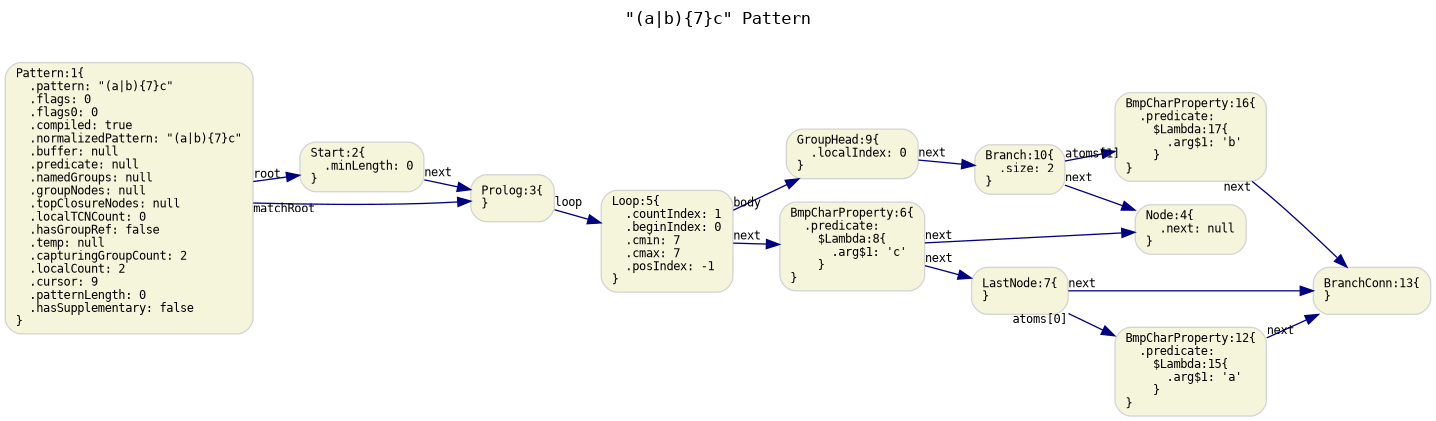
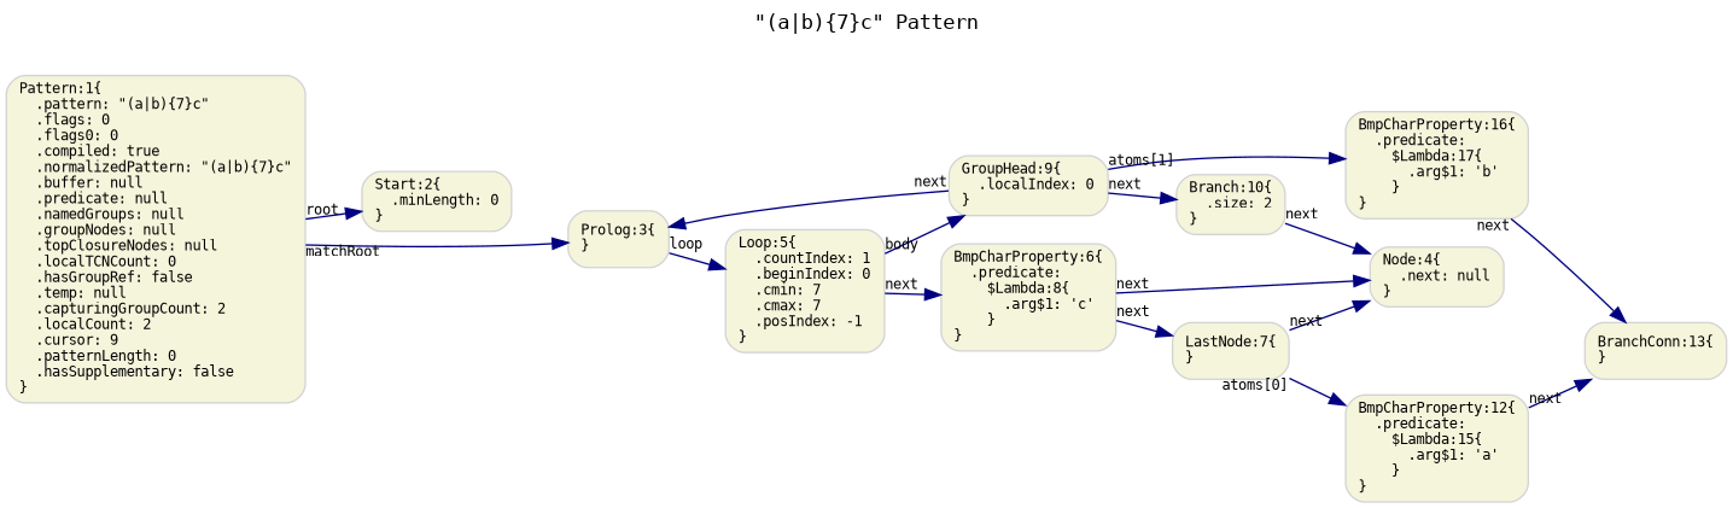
  digraph {
    fontname=Monospace
    fontsize=13
    label="\"(a|b)\{7\}c\" Pattern\l"
    labelloc=t
    rankdir=LR
    node [color=LightGray fillcolor=Beige fontname=Monospace fontsize=9 shape=box style="rounded,filled"]
    edge [color=Navy fontname=Monospace fontsize=9 taillabel=next]
    n1 [label="Pattern:1\{\l  .pattern: \"(a|b)\{7\}c\"\l  .flags: 0\l  .flags0: 0\l  .compiled: true\l  .normalizedPattern: \"(a|b)\{7\}c\"\l  .buffer: null\l  .predicate: null\l  .namedGroups: null\l  .groupNodes: null\l  .topClosureNodes: null\l  .localTCNCount: 0\l  .hasGroupRef: false\l  .temp: null\l  .capturingGroupCount: 2\l  .localCount: 2\l  .cursor: 9\l  .patternLength: 0\l  .hasSupplementary: false\l\}\l"]
    n2 [label="Start:2\{\l  .minLength: 0\l\}\l"]
    n3 [label="Prolog:3\{\l\}\l"]
    n4 [label="Loop:5\{\l  .countIndex: 1\l  .beginIndex: 0\l  .cmin: 7\l  .cmax: 7\l  .posIndex: -1\l\}\l"]
    n5 [label="Node:4\{\l  .next: null\l\}\l"]
    n6 [label="BmpCharProperty:6\{\l  .predicate:\l    $Lambda:8\{\l      .arg$1: 'c'\l    \}\l\}\l"]
    n7 [label="GroupHead:9\{\l  .localIndex: 0\l\}\l"]
    n8 [label="LastNode:7\{\l\}\l"]
    n9 [label="Branch:10\{\l  .size: 2\l\}\l"]
    n10 [label="BmpCharProperty:12\{\l  .predicate:\l    $Lambda:15\{\l      .arg$1: 'a'\l    \}\l\}\l"]
    n11 [label="BmpCharProperty:16\{\l  .predicate:\l    $Lambda:17\{\l      .arg$1: 'b'\l    \}\l\}\l"]
    n12 [label="BranchConn:13\{\l\}\l"]
    n1 -> n2 [taillabel=root]
    n1 -> n3 [taillabel=matchRoot]
-   n2 -> n3
+   n7 -> n3
    n3 -> n4 [taillabel=loop]
    n4 -> n6
    n4 -> n7 [taillabel=body]
    n6 -> n5
    n6 -> n8
    n7 -> n9
-   n8 -> n12
+   n8 -> n5
    n8 -> n10 [taillabel="atoms[0]"]
    n9 -> n5
-   n9 -> n11 [taillabel="atoms[1]"]
+   n7 -> n11 [taillabel="atoms[1]"]
    n10 -> n12
    n11 -> n12
  }
